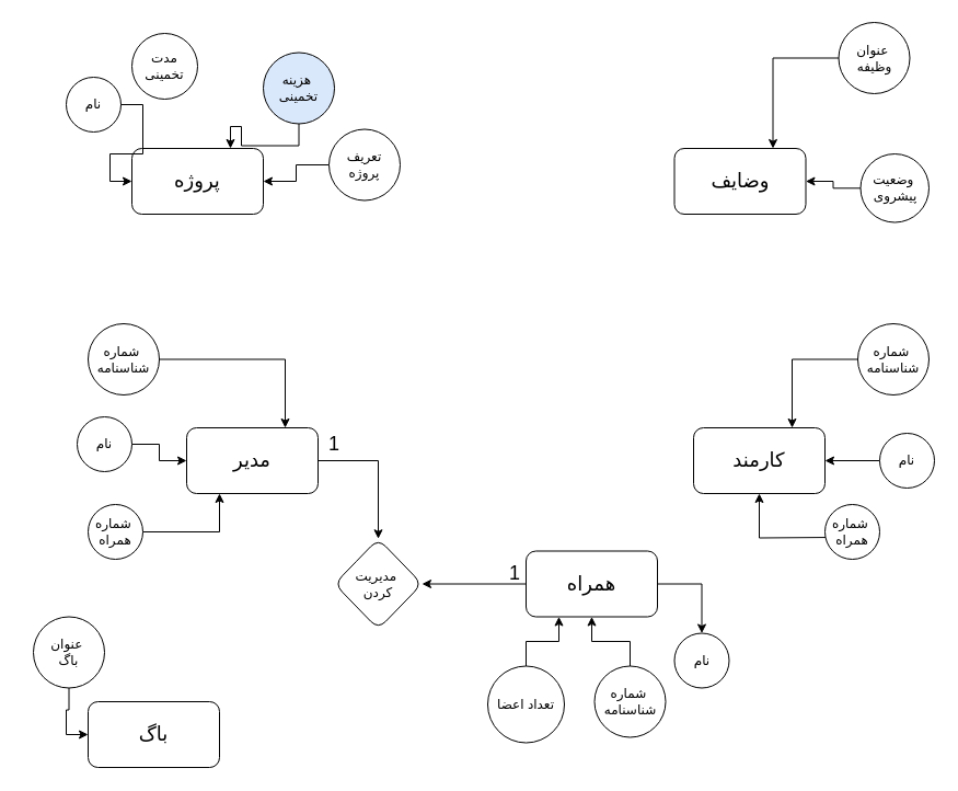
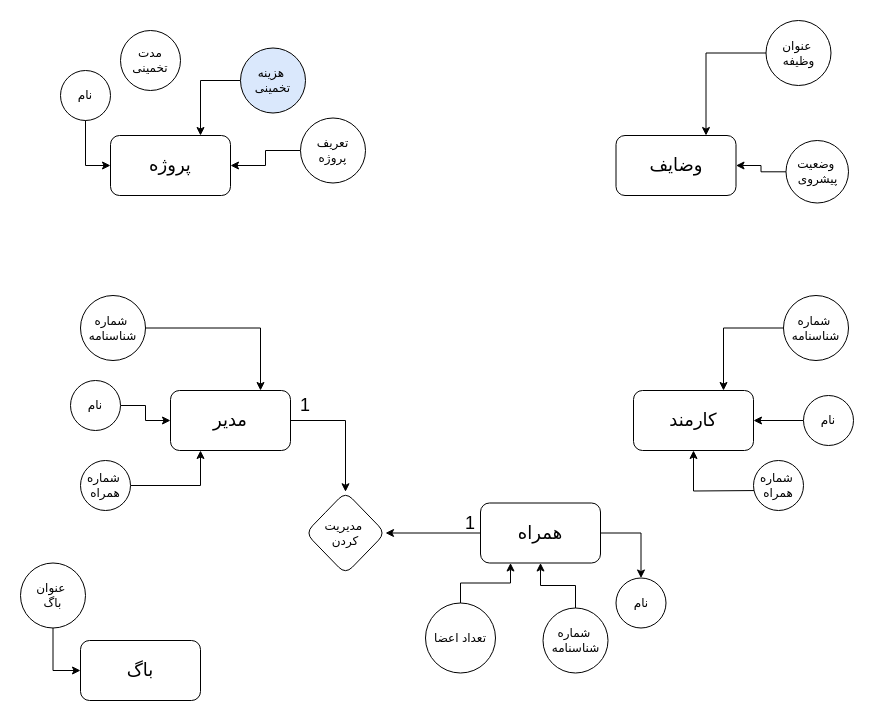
  <mxCell id="0" />
  <mxCell id="1" parent="0" />
  <mxCell id="2" value="&lt;span style=&quot;font-size: 18px;&quot;&gt;کارمند&lt;/span&gt;" style="rounded=1;whiteSpace=wrap;html=1;" vertex="1" parent="1"><mxGeometry x="633" y="390" width="120" height="60" as="geometry" /></mxCell>
  <mxCell id="3" style="edgeStyle=orthogonalEdgeStyle;rounded=0;orthogonalLoop=1;jettySize=auto;html=1;entryX=1;entryY=0.5;entryDx=0;entryDy=0;" edge="1" parent="1" source="4" target="2"><mxGeometry relative="1" as="geometry" /></mxCell>
  <mxCell id="4" value="نام" style="ellipse;whiteSpace=wrap;html=1;aspect=fixed;" vertex="1" parent="1"><mxGeometry x="803" y="395" width="50" height="50" as="geometry" /></mxCell>
  <mxCell id="5" style="edgeStyle=orthogonalEdgeStyle;rounded=0;orthogonalLoop=1;jettySize=auto;html=1;entryX=0.75;entryY=0;entryDx=0;entryDy=0;" edge="1" parent="1" source="6" target="2"><mxGeometry relative="1" as="geometry" /></mxCell>
  <mxCell id="6" value="شماره&amp;nbsp;&lt;div&gt;شناسنامه&lt;/div&gt;" style="ellipse;whiteSpace=wrap;html=1;aspect=fixed;" vertex="1" parent="1"><mxGeometry x="783" y="295" width="65" height="65" as="geometry" /></mxCell>
  <mxCell id="7" style="edgeStyle=orthogonalEdgeStyle;rounded=0;orthogonalLoop=1;jettySize=auto;html=1;" edge="1" parent="1" target="2"><mxGeometry relative="1" as="geometry"><mxPoint x="760" y="490" as="sourcePoint" /></mxGeometry></mxCell>
  <mxCell id="8" value="شماره&amp;nbsp;&lt;div&gt;همراه&lt;/div&gt;" style="ellipse;whiteSpace=wrap;html=1;aspect=fixed;" vertex="1" parent="1"><mxGeometry x="753" y="460" width="50" height="50" as="geometry" /></mxCell>
  <mxCell id="9" style="edgeStyle=orthogonalEdgeStyle;rounded=0;orthogonalLoop=1;jettySize=auto;html=1;entryX=0.75;entryY=0;entryDx=0;entryDy=0;" edge="1" source="10" target="16" parent="1"><mxGeometry relative="1" as="geometry" /></mxCell>
  <mxCell id="10" value="شماره&amp;nbsp;&lt;div&gt;شناسنامه&lt;/div&gt;" style="ellipse;whiteSpace=wrap;html=1;aspect=fixed;" vertex="1" parent="1"><mxGeometry x="80" y="295" width="65" height="65" as="geometry" /></mxCell>
  <mxCell id="11" style="edgeStyle=orthogonalEdgeStyle;rounded=0;orthogonalLoop=1;jettySize=auto;html=1;entryX=0;entryY=0.5;entryDx=0;entryDy=0;" edge="1" parent="1" source="12" target="16"><mxGeometry relative="1" as="geometry" /></mxCell>
  <mxCell id="12" value="نام" style="ellipse;whiteSpace=wrap;html=1;aspect=fixed;" vertex="1" parent="1"><mxGeometry x="70" y="380" width="50" height="50" as="geometry" /></mxCell>
  <mxCell id="13" style="edgeStyle=orthogonalEdgeStyle;rounded=0;orthogonalLoop=1;jettySize=auto;html=1;entryX=0.25;entryY=1;entryDx=0;entryDy=0;" edge="1" parent="1" source="14" target="16"><mxGeometry relative="1" as="geometry" /></mxCell>
  <mxCell id="14" value="شماره&amp;nbsp;&lt;div&gt;همراه&lt;/div&gt;" style="ellipse;whiteSpace=wrap;html=1;aspect=fixed;" vertex="1" parent="1"><mxGeometry x="80" y="460" width="50" height="50" as="geometry" /></mxCell>
  <mxCell id="15" value="" style="edgeStyle=orthogonalEdgeStyle;rounded=0;orthogonalLoop=1;jettySize=auto;html=1;" edge="1" parent="1" source="16" target="41"><mxGeometry relative="1" as="geometry" /></mxCell>
  <mxCell id="16" value="&lt;span style=&quot;font-size: 18px;&quot;&gt;مدیر&lt;/span&gt;" style="rounded=1;whiteSpace=wrap;html=1;" vertex="1" parent="1"><mxGeometry x="170" y="390" width="120" height="60" as="geometry" /></mxCell>
- <mxCell id="17" value="&lt;span style=&quot;font-size: 18px;&quot;&gt;پروژه&lt;/span&gt;" style="rounded=1;whiteSpace=wrap;html=1;" vertex="1" parent="1"><mxGeometry x="120" y="135" width="120" height="60" as="geometry" /></mxCell>
+ <mxCell id="17" value="&lt;span style=&quot;font-size: 18px;&quot;&gt;پروژه&lt;/span&gt;" style="rounded=1;whiteSpace=wrap;html=1;" vertex="1" parent="1"><mxGeometry x="110" y="135" width="120" height="60" as="geometry" /></mxCell>
  <mxCell id="18" style="edgeStyle=orthogonalEdgeStyle;rounded=0;orthogonalLoop=1;jettySize=auto;html=1;entryX=0.75;entryY=0;entryDx=0;entryDy=0;" edge="1" parent="1" source="19" target="17"><mxGeometry relative="1" as="geometry" /></mxCell>
  <mxCell id="19" value="هزینه&amp;nbsp;&lt;div&gt;تخمینی&lt;/div&gt;" style="ellipse;whiteSpace=wrap;html=1;aspect=fixed;fillColor=#dae8fc;" vertex="1" parent="1"><mxGeometry x="240" y="47.5" width="65" height="65" as="geometry" /></mxCell>
  <mxCell id="20" value="نام" style="ellipse;whiteSpace=wrap;html=1;aspect=fixed;" vertex="1" parent="1"><mxGeometry x="60" y="70" width="50" height="50" as="geometry" /></mxCell>
  <mxCell id="21" value="مدت&lt;div&gt;تخمینی&lt;/div&gt;" style="ellipse;whiteSpace=wrap;html=1;aspect=fixed;" vertex="1" parent="1"><mxGeometry x="120" y="30" width="60" height="60" as="geometry" /></mxCell>
  <mxCell id="22" style="edgeStyle=orthogonalEdgeStyle;rounded=0;orthogonalLoop=1;jettySize=auto;html=1;entryX=0;entryY=0.5;entryDx=0;entryDy=0;" edge="1" source="20" target="17" parent="1"><mxGeometry relative="1" as="geometry" /></mxCell>
  <mxCell id="23" style="edgeStyle=orthogonalEdgeStyle;rounded=0;orthogonalLoop=1;jettySize=auto;html=1;" edge="1" parent="1" source="24" target="17"><mxGeometry relative="1" as="geometry" /></mxCell>
  <mxCell id="24" value="تعریف&lt;div&gt;پروژه&lt;/div&gt;" style="ellipse;whiteSpace=wrap;html=1;aspect=fixed;" vertex="1" parent="1"><mxGeometry x="300" y="117.5" width="65" height="65" as="geometry" /></mxCell>
  <mxCell id="25" style="edgeStyle=orthogonalEdgeStyle;rounded=0;orthogonalLoop=1;jettySize=auto;html=1;entryX=0.5;entryY=1;entryDx=0;entryDy=0;" edge="1" parent="1" source="26" target="32"><mxGeometry relative="1" as="geometry" /></mxCell>
  <mxCell id="26" value="شماره&amp;nbsp;&lt;div&gt;شناسنامه&lt;/div&gt;" style="ellipse;whiteSpace=wrap;html=1;aspect=fixed;" vertex="1" parent="1"><mxGeometry x="542.5" y="607.5" width="65" height="65" as="geometry" /></mxCell>
  <mxCell id="27" value="نام" style="ellipse;whiteSpace=wrap;html=1;aspect=fixed;" vertex="1" parent="1"><mxGeometry x="615.5" y="577.5" width="50" height="50" as="geometry" /></mxCell>
  <mxCell id="28" style="edgeStyle=orthogonalEdgeStyle;rounded=0;orthogonalLoop=1;jettySize=auto;html=1;entryX=0.25;entryY=1;entryDx=0;entryDy=0;" edge="1" parent="1" source="29" target="32"><mxGeometry relative="1" as="geometry" /></mxCell>
- <mxCell id="29" value="تعداد اعضا" style="ellipse;whiteSpace=wrap;html=1;aspect=fixed;" vertex="1" parent="1"><mxGeometry x="445" y="607.5" width="70" height="70" as="geometry" /></mxCell>
+ <mxCell id="29" value="تعداد اعضا" style="ellipse;whiteSpace=wrap;html=1;aspect=fixed;" vertex="1" parent="1"><mxGeometry x="425" y="602.5" width="70" height="70" as="geometry" /></mxCell>
  <mxCell id="30" style="edgeStyle=orthogonalEdgeStyle;rounded=0;orthogonalLoop=1;jettySize=auto;html=1;" edge="1" parent="1" source="32" target="27"><mxGeometry relative="1" as="geometry" /></mxCell>
  <mxCell id="31" style="edgeStyle=orthogonalEdgeStyle;rounded=0;orthogonalLoop=1;jettySize=auto;html=1;entryX=1;entryY=0.5;entryDx=0;entryDy=0;" edge="1" parent="1" source="32" target="41"><mxGeometry relative="1" as="geometry" /></mxCell>
  <mxCell id="32" value="&lt;span style=&quot;font-size: 18px;&quot;&gt;همراه&lt;/span&gt;" style="rounded=1;whiteSpace=wrap;html=1;" vertex="1" parent="1"><mxGeometry x="480" y="502.5" width="120" height="60" as="geometry" /></mxCell>
  <mxCell id="33" style="edgeStyle=orthogonalEdgeStyle;rounded=0;orthogonalLoop=1;jettySize=auto;html=1;entryX=0.75;entryY=0;entryDx=0;entryDy=0;" edge="1" source="37" target="35" parent="1"><mxGeometry relative="1" as="geometry" /></mxCell>
  <mxCell id="34" style="edgeStyle=orthogonalEdgeStyle;rounded=0;orthogonalLoop=1;jettySize=auto;html=1;entryX=1;entryY=0.5;entryDx=0;entryDy=0;" edge="1" source="36" target="35" parent="1"><mxGeometry relative="1" as="geometry" /></mxCell>
  <mxCell id="35" value="&lt;span style=&quot;font-size: 18px;&quot;&gt;وضایف&lt;/span&gt;" style="rounded=1;whiteSpace=wrap;html=1;" vertex="1" parent="1"><mxGeometry x="615.5" y="135" width="120" height="60" as="geometry" /></mxCell>
  <mxCell id="36" value="وضعیت&amp;nbsp;&lt;div&gt;پیشروی&lt;/div&gt;" style="ellipse;whiteSpace=wrap;html=1;aspect=fixed;" vertex="1" parent="1"><mxGeometry x="785.5" y="140" width="62.5" height="62.5" as="geometry" /></mxCell>
  <mxCell id="37" value="عنوان&amp;nbsp;&lt;div&gt;وظیفه&lt;/div&gt;" style="ellipse;whiteSpace=wrap;html=1;aspect=fixed;" vertex="1" parent="1"><mxGeometry x="765.5" y="20" width="65" height="65" as="geometry" /></mxCell>
  <mxCell id="38" value="&lt;span style=&quot;font-size: 18px;&quot;&gt;باگ&lt;/span&gt;" style="rounded=1;whiteSpace=wrap;html=1;" vertex="1" parent="1"><mxGeometry x="80" y="640" width="120" height="60" as="geometry" /></mxCell>
  <mxCell id="39" style="edgeStyle=orthogonalEdgeStyle;rounded=0;orthogonalLoop=1;jettySize=auto;html=1;entryX=0;entryY=0.5;entryDx=0;entryDy=0;" edge="1" parent="1" source="40" target="38"><mxGeometry relative="1" as="geometry" /></mxCell>
- <mxCell id="40" value="عنوان&amp;nbsp;&lt;div&gt;باگ&lt;/div&gt;" style="ellipse;whiteSpace=wrap;html=1;aspect=fixed;" vertex="1" parent="1"><mxGeometry x="30" y="562.5" width="65" height="65" as="geometry" /></mxCell>
+ <mxCell id="40" value="عنوان&amp;nbsp;&lt;div&gt;باگ&lt;/div&gt;" style="ellipse;whiteSpace=wrap;html=1;aspect=fixed;" vertex="1" parent="1"><mxGeometry y="562.5" width="65" height="65" as="geometry" x="20" /></mxCell>
  <mxCell id="41" value="مدیریت&amp;nbsp;&lt;div&gt;کردن&lt;/div&gt;" style="rhombus;whiteSpace=wrap;html=1;rounded=1;" vertex="1" parent="1"><mxGeometry x="305" y="491.25" width="80" height="82.5" as="geometry" /></mxCell>
  <mxCell id="42" value="&lt;font style=&quot;font-size: 18px;&quot;&gt;1&lt;/font&gt;" style="text;html=1;align=center;verticalAlign=middle;whiteSpace=wrap;rounded=0;" vertex="1" parent="1"><mxGeometry x="280" y="385" width="50" height="40" as="geometry" /></mxCell>
  <mxCell id="43" value="&lt;font style=&quot;font-size: 18px;&quot;&gt;1&lt;/font&gt;" style="text;html=1;align=center;verticalAlign=middle;whiteSpace=wrap;rounded=0;" vertex="1" parent="1"><mxGeometry x="445" y="502.5" width="50" height="40" as="geometry" /></mxCell>
